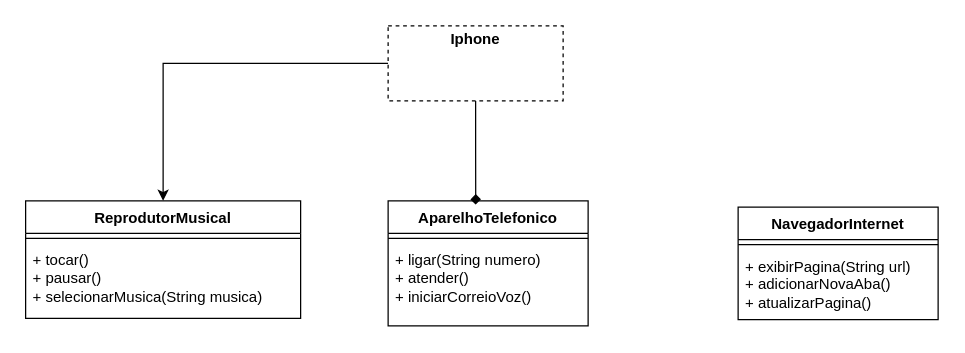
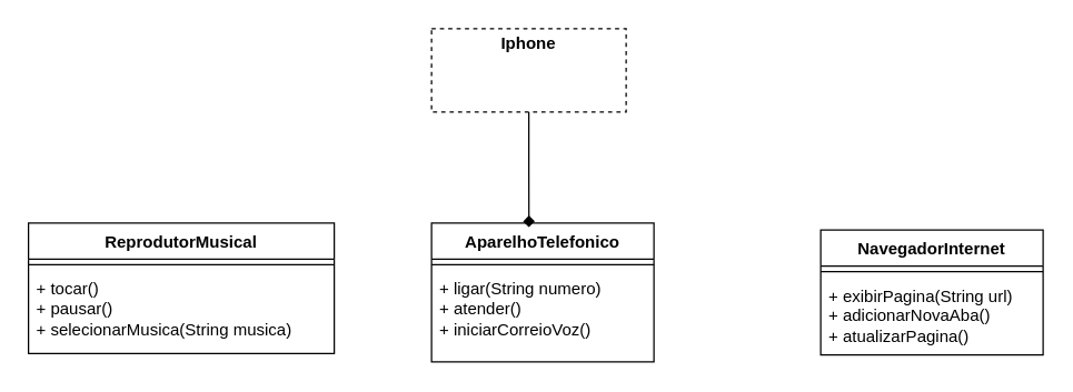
  <mxCell id="0" />
  <mxCell id="1" parent="0" />
- <mxCell id="2" style="edgeStyle=orthogonalEdgeStyle;rounded=0;orthogonalLoop=1;jettySize=auto;html=1;exitX=0;exitY=0.5;exitDx=0;exitDy=0;" edge="1" parent="1" source="3" target="4"><mxGeometry relative="1" as="geometry" /></mxCell>
  <mxCell id="3" value="&lt;p style=&quot;margin:0px;margin-top:4px;text-align:center;&quot;&gt;&lt;b&gt;Iphone&lt;/b&gt;&lt;/p&gt;" style="verticalAlign=top;align=left;overflow=fill;html=1;whiteSpace=wrap;dashed=1;" vertex="1" parent="1"><mxGeometry x="310" y="20" width="140" height="60" as="geometry" /></mxCell>
  <mxCell id="4" value="ReprodutorMusical" style="swimlane;fontStyle=1;align=center;verticalAlign=top;childLayout=stackLayout;horizontal=1;startSize=26;horizontalStack=0;resizeParent=1;resizeParentMax=0;resizeLast=0;collapsible=1;marginBottom=0;whiteSpace=wrap;html=1;" vertex="1" parent="1"><mxGeometry x="20" y="160" width="220" height="94" as="geometry" /></mxCell>
  <mxCell id="5" value="" style="line;strokeWidth=1;fillColor=none;align=left;verticalAlign=middle;spacingTop=-1;spacingLeft=3;spacingRight=3;rotatable=0;labelPosition=right;points=[];portConstraint=eastwest;strokeColor=inherit;" vertex="1" parent="4"><mxGeometry y="26" width="220" height="8" as="geometry" /></mxCell>
  <mxCell id="6" value="+ tocar()&lt;div&gt;+ pausar()&lt;/div&gt;&lt;div&gt;+ selecionarMusica(String musica)&lt;/div&gt;" style="text;strokeColor=none;fillColor=none;align=left;verticalAlign=top;spacingLeft=4;spacingRight=4;overflow=hidden;rotatable=0;points=[[0,0.5],[1,0.5]];portConstraint=eastwest;whiteSpace=wrap;html=1;" vertex="1" parent="4"><mxGeometry y="34" width="220" height="60" as="geometry" /></mxCell>
  <mxCell id="7" value="AparelhoTelefonico" style="swimlane;fontStyle=1;align=center;verticalAlign=top;childLayout=stackLayout;horizontal=1;startSize=26;horizontalStack=0;resizeParent=1;resizeParentMax=0;resizeLast=0;collapsible=1;marginBottom=0;whiteSpace=wrap;html=1;" vertex="1" parent="1"><mxGeometry x="310" y="160" width="160" height="100" as="geometry" /></mxCell>
  <mxCell id="8" value="" style="line;strokeWidth=1;fillColor=none;align=left;verticalAlign=middle;spacingTop=-1;spacingLeft=3;spacingRight=3;rotatable=0;labelPosition=right;points=[];portConstraint=eastwest;strokeColor=inherit;" vertex="1" parent="7"><mxGeometry y="26" width="160" height="8" as="geometry" /></mxCell>
  <mxCell id="9" value="+ ligar(String numero)&lt;div&gt;+ atender()&lt;/div&gt;&lt;div&gt;+ iniciarCorreioVoz()&lt;/div&gt;" style="text;strokeColor=none;fillColor=none;align=left;verticalAlign=top;spacingLeft=4;spacingRight=4;overflow=hidden;rotatable=0;points=[[0,0.5],[1,0.5]];portConstraint=eastwest;whiteSpace=wrap;html=1;" vertex="1" parent="7"><mxGeometry y="34" width="160" height="66" as="geometry" /></mxCell>
  <mxCell id="10" value="NavegadorInternet" style="swimlane;fontStyle=1;align=center;verticalAlign=top;childLayout=stackLayout;horizontal=1;startSize=26;horizontalStack=0;resizeParent=1;resizeParentMax=0;resizeLast=0;collapsible=1;marginBottom=0;whiteSpace=wrap;html=1;" vertex="1" parent="1"><mxGeometry x="590" y="165" width="160" height="90" as="geometry" /></mxCell>
  <mxCell id="11" value="" style="line;strokeWidth=1;fillColor=none;align=left;verticalAlign=middle;spacingTop=-1;spacingLeft=3;spacingRight=3;rotatable=0;labelPosition=right;points=[];portConstraint=eastwest;strokeColor=inherit;" vertex="1" parent="10"><mxGeometry y="26" width="160" height="8" as="geometry" /></mxCell>
  <mxCell id="12" value="+ exibirPagina(String url)&lt;div&gt;+ adicionarNovaAba()&lt;/div&gt;&lt;div&gt;+ atualizarPagina()&lt;/div&gt;" style="text;strokeColor=none;fillColor=none;align=left;verticalAlign=top;spacingLeft=4;spacingRight=4;overflow=hidden;rotatable=0;points=[[0,0.5],[1,0.5]];portConstraint=eastwest;whiteSpace=wrap;html=1;" vertex="1" parent="10"><mxGeometry y="34" width="160" height="56" as="geometry" /></mxCell>
  <mxCell id="13" style="edgeStyle=orthogonalEdgeStyle;rounded=0;orthogonalLoop=1;jettySize=auto;html=1;exitX=0.5;exitY=1;exitDx=0;exitDy=0;entryX=0.438;entryY=0.03;entryDx=0;entryDy=0;entryPerimeter=0;endArrow=diamond;" edge="1" parent="1" source="3" target="7"><mxGeometry relative="1" as="geometry" /></mxCell>
